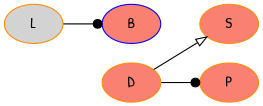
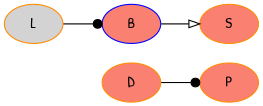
  digraph {
    fontname="Patrick Hand"
    rankdir=LR
    node [color=darkorange fillcolor=salmon fontname="Patrick Hand" style=filled]
    edge [arrowhead=dot fontname="Patrick Hand"]
    L [fillcolor=lightgrey]
    B [color=blue]
    S
    D
    P
    L -> B
-   D -> S [arrowhead=onormal]
+   B -> S [arrowhead=onormal]
    D -> P
  }
